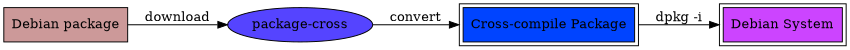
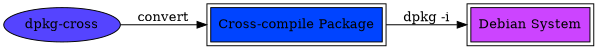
  digraph {
    rankdir=LR
    node [shape=box style=filled]
-   "Debian package" [fillcolor="#CC9999"]
-   "dpkg-cross" [fillcolor="#5544ff" shape=ellipse label="package-cross"]
+   "dpkg-cross" [fillcolor="#5544ff" shape=ellipse]
    "Cross-compile Package" [fillcolor="#0044ff" peripheries=2]
    "Debian System" [fillcolor="#CC44ff" peripheries=2]
-   "Debian package" -> "dpkg-cross" [label=download shape=ellipse]
    "dpkg-cross" -> "Cross-compile Package" [label=convert]
    "Cross-compile Package" -> "Debian System" [label="dpkg -i"]
  }
